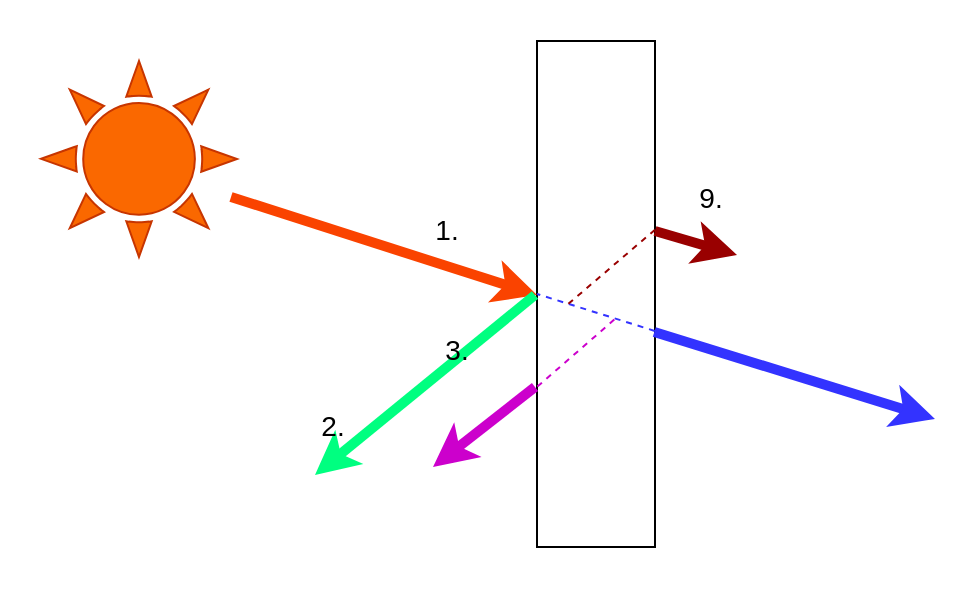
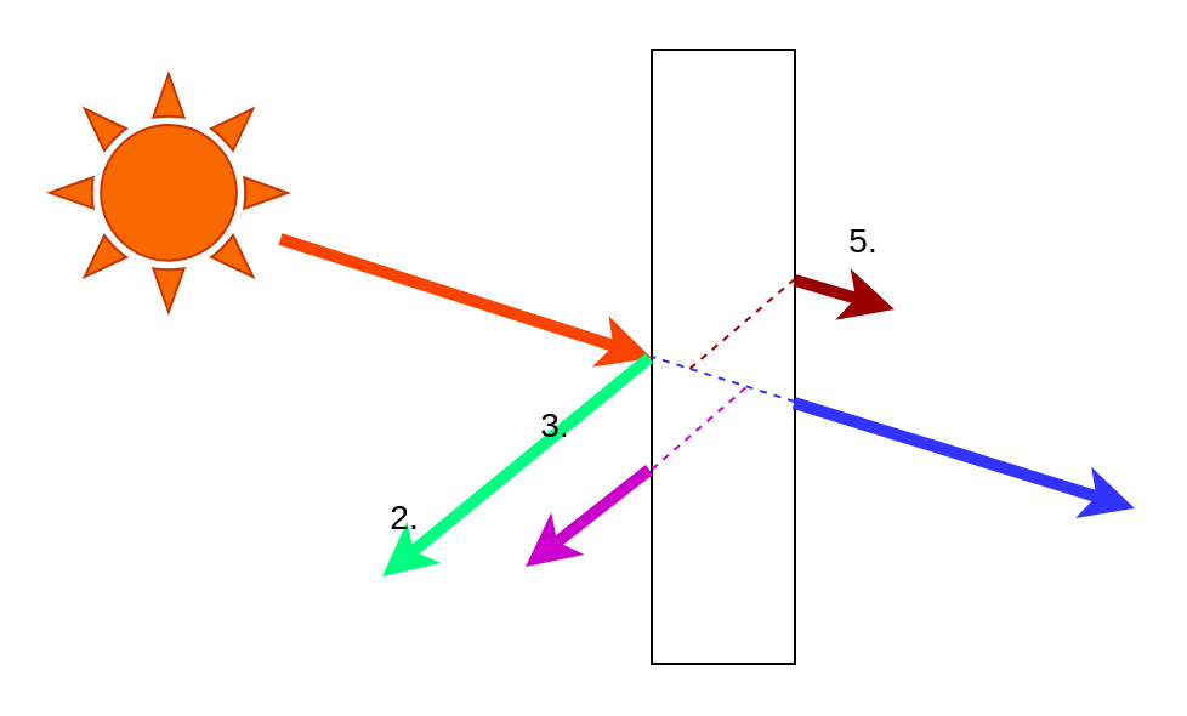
  <mxCell id="0" />
  <mxCell id="1" parent="0" />
  <mxCell id="2" value="" style="shape=mxgraph.signs.nature.sun_3;html=1;fillColor=#fa6800;strokeColor=#C73500;verticalLabelPosition=bottom;verticalAlign=top;align=center;fontColor=#ffffff;" vertex="1" parent="1"><mxGeometry x="20" y="30" width="98" height="98" as="geometry" /></mxCell>
  <mxCell id="3" value="" style="rounded=0;whiteSpace=wrap;html=1;" vertex="1" parent="1"><mxGeometry x="268" y="20" width="59" height="253" as="geometry" /></mxCell>
  <mxCell id="4" value="" style="endArrow=classic;html=1;strokeWidth=5;fillColor=#fa6800;strokeColor=#FA4300;" edge="1" parent="1"><mxGeometry width="50" height="50" relative="1" as="geometry"><mxPoint x="115" y="98" as="sourcePoint" /><mxPoint x="268" y="147" as="targetPoint" /></mxGeometry></mxCell>
  <mxCell id="5" value="" style="endArrow=classic;html=1;strokeWidth=5;exitX=0.994;exitY=0.575;exitDx=0;exitDy=0;exitPerimeter=0;strokeColor=#3333FF;" edge="1" parent="1" source="3"><mxGeometry width="50" height="50" relative="1" as="geometry"><mxPoint x="386" y="125" as="sourcePoint" /><mxPoint x="467" y="209" as="targetPoint" /></mxGeometry></mxCell>
  <mxCell id="6" value="" style="endArrow=classic;html=1;strokeWidth=5;strokeColor=#990000;" edge="1" parent="1"><mxGeometry width="50" height="50" relative="1" as="geometry"><mxPoint x="327" y="115" as="sourcePoint" /><mxPoint x="368" y="127" as="targetPoint" /></mxGeometry></mxCell>
  <mxCell id="7" value="" style="endArrow=classic;html=1;strokeWidth=5;strokeColor=#00FF80;" edge="1" parent="1"><mxGeometry width="50" height="50" relative="1" as="geometry"><mxPoint x="267" y="147" as="sourcePoint" /><mxPoint x="157" y="237" as="targetPoint" /></mxGeometry></mxCell>
  <mxCell id="8" value="" style="endArrow=classic;html=1;strokeWidth=5;strokeColor=#CC00CC;" edge="1" parent="1"><mxGeometry width="50" height="50" relative="1" as="geometry"><mxPoint x="267" y="193" as="sourcePoint" /><mxPoint x="216" y="233" as="targetPoint" /></mxGeometry></mxCell>
  <mxCell id="9" value="" style="endArrow=none;dashed=1;html=1;strokeWidth=1;exitX=0.998;exitY=0.573;exitDx=0;exitDy=0;exitPerimeter=0;fontSize=4;entryX=0;entryY=0.5;entryDx=0;entryDy=0;strokeColor=#3333FF;" edge="1" parent="1" source="3" target="3"><mxGeometry width="50" height="50" relative="1" as="geometry"><mxPoint x="20" y="500" as="sourcePoint" /><mxPoint x="260" y="220" as="targetPoint" /></mxGeometry></mxCell>
  <mxCell id="10" value="" style="endArrow=none;dashed=1;html=1;strokeWidth=1;fontSize=4;exitX=1;exitY=0.373;exitDx=0;exitDy=0;exitPerimeter=0;strokeColor=#990000;" edge="1" parent="1" source="3"><mxGeometry width="50" height="50" relative="1" as="geometry"><mxPoint x="344" y="223.67" as="sourcePoint" /><mxPoint x="283" y="152" as="targetPoint" /></mxGeometry></mxCell>
  <mxCell id="11" value="" style="endArrow=none;dashed=1;html=1;strokeWidth=1;fontSize=4;exitX=0.003;exitY=0.683;exitDx=0;exitDy=0;exitPerimeter=0;strokeColor=#CC00CC;" edge="1" parent="1" source="3"><mxGeometry width="50" height="50" relative="1" as="geometry"><mxPoint x="290" y="235" as="sourcePoint" /><mxPoint x="307" y="159" as="targetPoint" /></mxGeometry></mxCell>
- <mxCell id="12" value="1." style="text;html=1;align=center;verticalAlign=middle;resizable=0;points=[];;autosize=1;fontSize=14;" vertex="1" parent="1"><mxGeometry x="211" y="104" width="23" height="22" as="geometry" /></mxCell>
  <mxCell id="13" value="2." style="text;html=1;align=center;verticalAlign=middle;resizable=0;points=[];;autosize=1;fontSize=14;" vertex="1" parent="1"><mxGeometry x="154" y="202" width="23" height="22" as="geometry" /></mxCell>
  <mxCell id="14" value="3." style="text;html=1;align=center;verticalAlign=middle;resizable=0;points=[];;autosize=1;fontSize=14;" vertex="1" parent="1"><mxGeometry x="216" y="164" width="23" height="22" as="geometry" /></mxCell>
- <mxCell id="15" value="9." style="text;html=1;align=center;verticalAlign=middle;resizable=0;points=[];;autosize=1;fontSize=14;" vertex="1" parent="1"><mxGeometry x="343" y="88" width="23" height="22" as="geometry" /></mxCell>
+ <mxCell id="15" value="5." style="text;html=1;align=center;verticalAlign=middle;resizable=0;points=[];;autosize=1;fontSize=14;" vertex="1" parent="1"><mxGeometry x="343" y="88" width="23" height="22" as="geometry" /></mxCell>
